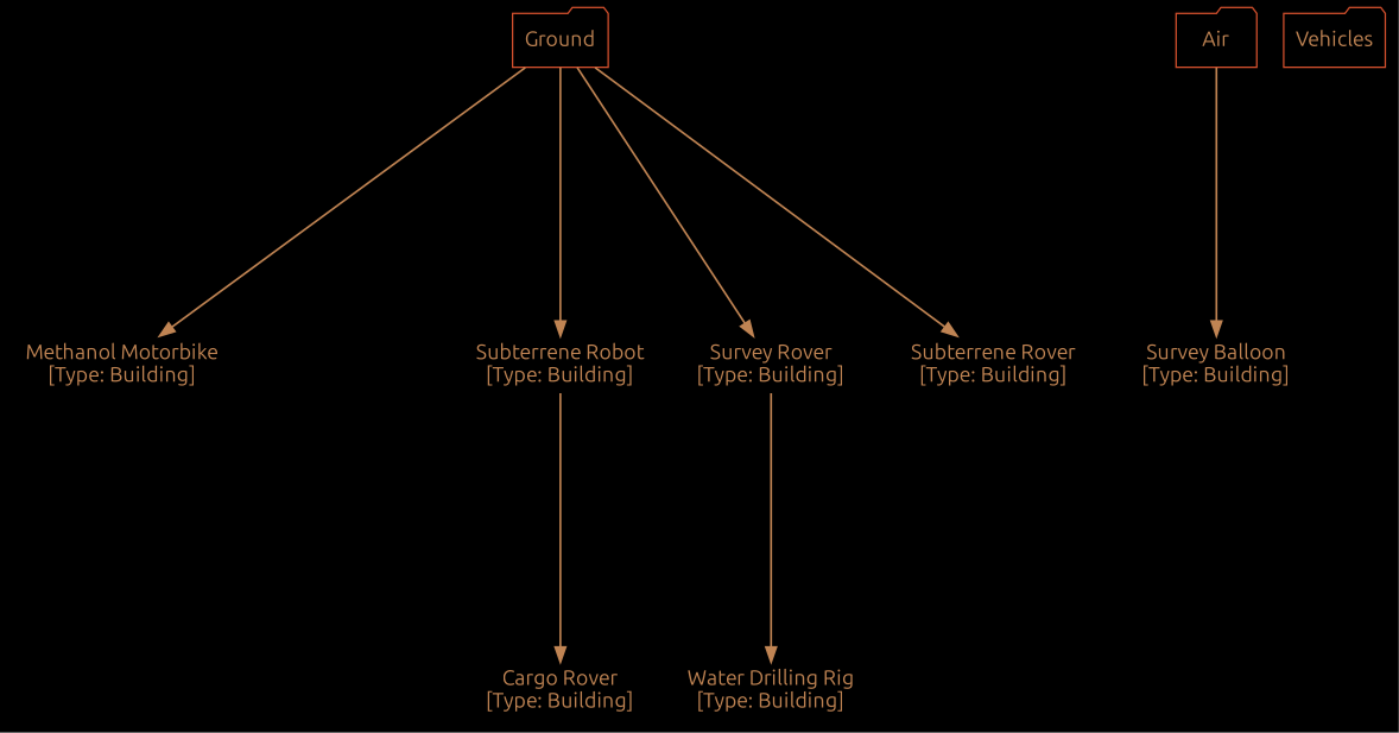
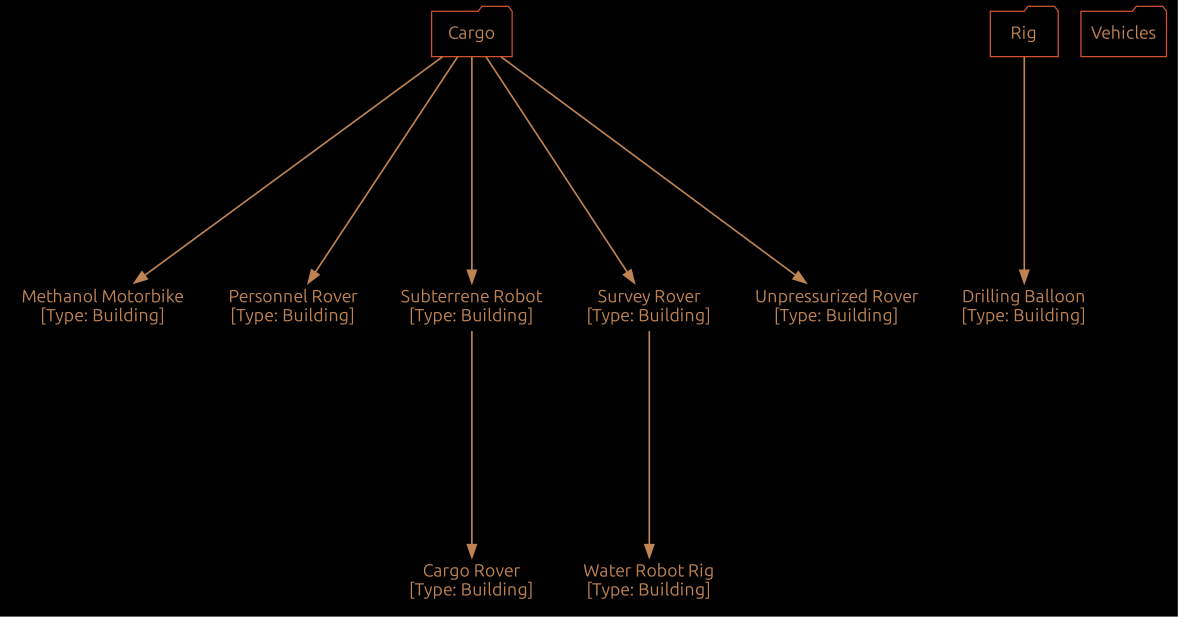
  digraph {
    bgcolor=black
    compound=true
    ranksep=2.5
    root=Vehicles
    node [color="#d3502dff" fillcolor=gray10 fontcolor="#c08453ff" fontname=Ubuntu shape=none]
    edge [color="#c08453ff" penwidth=1.3]
    n1 [label="Cargo Rover\n[Type: Building]"]
    n2 [label="Methanol Motorbike\n[Type: Building]"]
+   n3 [label="Personnel Rover\n[Type: Building]"]
    n4 [label="Subterrene Robot\n[Type: Building]"]
-   n5 [label="Survey Balloon\n[Type: Building]"]
+   n5 [label="Drilling Balloon\n[Type: Building]"]
    n6 [label="Survey Rover\n[Type: Building]"]
-   n7 [label="Water Drilling Rig\n[Type: Building]"]
-   n8 [label="Subterrene Rover\n[Type: Building]"]
+   n7 [label="Water Robot Rig\n[Type: Building]"]
+   n8 [label="Unpressurized Rover\n[Type: Building]"]
    Vehicles [shape=folder]
-   Air [shape=folder]
-   Ground [shape=folder]
+   Air [shape=folder label=Rig]
+   Ground [shape=folder label=Cargo]
    n4 -> n1
    n6 -> n7
    Air -> n5
    Ground -> n2
+   Ground -> n3
    Ground -> n4
    Ground -> n6
    Ground -> n8
  }
